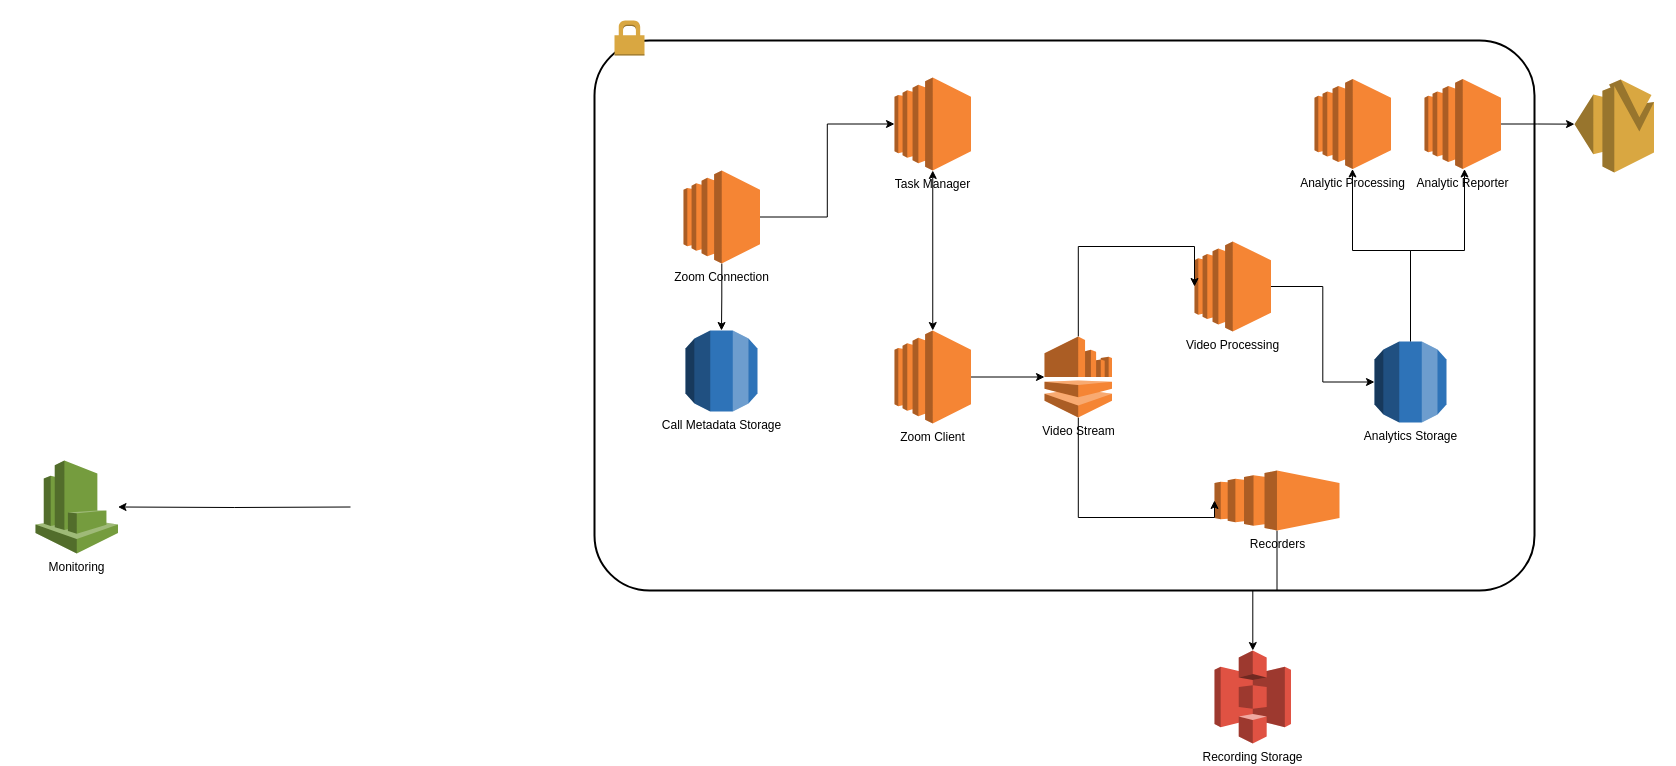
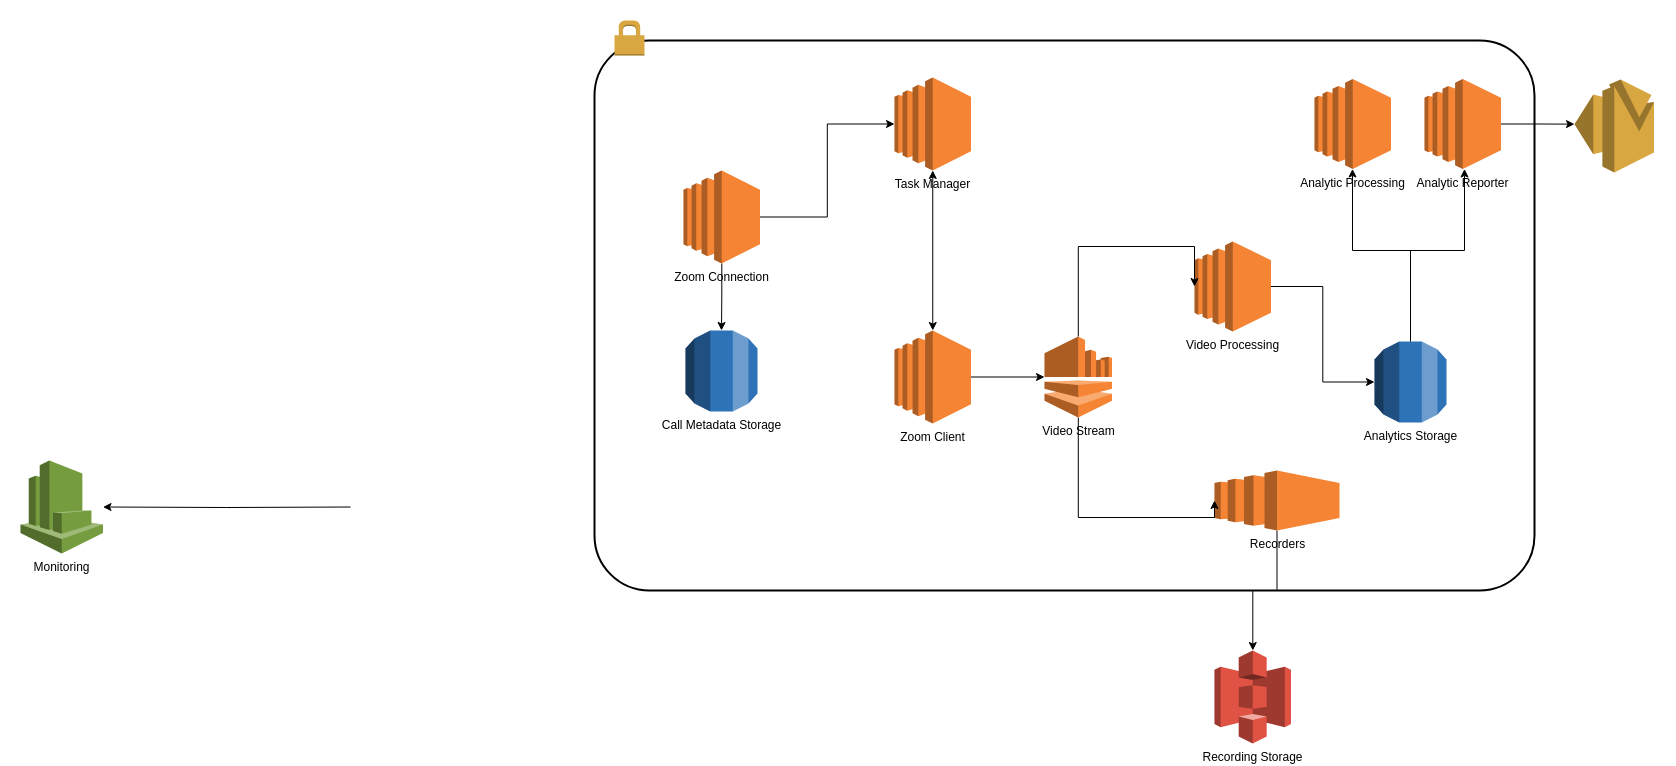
  <mxCell id="0" />
  <mxCell id="1" parent="0" />
  <mxCell id="2" value="" style="rounded=1;arcSize=10;dashed=0;fillColor=none;gradientColor=none;strokeWidth=2;" vertex="1" parent="1"><mxGeometry x="594" y="40" width="940" height="550" as="geometry" /></mxCell>
  <mxCell id="3" style="edgeStyle=orthogonalEdgeStyle;rounded=0;orthogonalLoop=1;jettySize=auto;html=1;exitX=1;exitY=0.5;exitDx=0;exitDy=0;exitPerimeter=0;entryX=0;entryY=0.5;entryDx=0;entryDy=0;entryPerimeter=0;" edge="1" parent="1" source="5" target="7"><mxGeometry relative="1" as="geometry" /></mxCell>
  <mxCell id="4" style="edgeStyle=orthogonalEdgeStyle;rounded=0;orthogonalLoop=1;jettySize=auto;html=1;entryX=0.5;entryY=0;entryDx=0;entryDy=0;entryPerimeter=0;" edge="1" parent="1" source="5" target="6"><mxGeometry relative="1" as="geometry" /></mxCell>
  <mxCell id="5" value="Zoom Connection" style="outlineConnect=0;dashed=0;verticalLabelPosition=bottom;verticalAlign=top;align=center;html=1;shape=mxgraph.aws3.ec2;fillColor=#F58534;gradientColor=none;" vertex="1" parent="1"><mxGeometry x="683" y="170" width="76.5" height="93" as="geometry" /></mxCell>
  <mxCell id="6" value="Call Metadata Storage" style="outlineConnect=0;dashed=0;verticalLabelPosition=bottom;verticalAlign=top;align=center;html=1;shape=mxgraph.aws3.rds;fillColor=#2E73B8;gradientColor=none;" vertex="1" parent="1"><mxGeometry x="685" y="330" width="72" height="81" as="geometry" /></mxCell>
  <mxCell id="7" value="Task Manager" style="outlineConnect=0;dashed=0;verticalLabelPosition=bottom;verticalAlign=top;align=center;html=1;shape=mxgraph.aws3.ec2;fillColor=#F58534;gradientColor=none;" vertex="1" parent="1"><mxGeometry x="894" y="77" width="76.5" height="93" as="geometry" /></mxCell>
  <mxCell id="8" style="edgeStyle=orthogonalEdgeStyle;rounded=0;orthogonalLoop=1;jettySize=auto;html=1;exitX=1;exitY=0.5;exitDx=0;exitDy=0;exitPerimeter=0;entryX=0;entryY=0.5;entryDx=0;entryDy=0;entryPerimeter=0;" edge="1" parent="1" source="9" target="17"><mxGeometry relative="1" as="geometry" /></mxCell>
  <mxCell id="9" value="Zoom Client" style="outlineConnect=0;dashed=0;verticalLabelPosition=bottom;verticalAlign=top;align=center;html=1;shape=mxgraph.aws3.ec2;fillColor=#F58534;gradientColor=none;" vertex="1" parent="1"><mxGeometry x="894" y="330" width="76.5" height="93" as="geometry" /></mxCell>
  <mxCell id="10" value="" style="endArrow=classic;startArrow=classic;html=1;exitX=0.5;exitY=0;exitDx=0;exitDy=0;exitPerimeter=0;" edge="1" parent="1" source="9" target="7"><mxGeometry width="50" height="50" relative="1" as="geometry"><mxPoint x="914" y="320" as="sourcePoint" /><mxPoint x="964" y="270" as="targetPoint" /></mxGeometry></mxCell>
  <mxCell id="11" style="edgeStyle=orthogonalEdgeStyle;rounded=0;orthogonalLoop=1;jettySize=auto;html=1;entryX=0;entryY=0.5;entryDx=0;entryDy=0;entryPerimeter=0;" edge="1" parent="1" source="12" target="23"><mxGeometry relative="1" as="geometry" /></mxCell>
  <mxCell id="12" value="Video Processing" style="outlineConnect=0;dashed=0;verticalLabelPosition=bottom;verticalAlign=top;align=center;html=1;shape=mxgraph.aws3.ec2;fillColor=#F58534;gradientColor=none;" vertex="1" parent="1"><mxGeometry x="1194" y="241" width="76.5" height="90" as="geometry" /></mxCell>
  <mxCell id="13" style="edgeStyle=orthogonalEdgeStyle;rounded=0;orthogonalLoop=1;jettySize=auto;html=1;" edge="1" parent="1" source="14" target="18"><mxGeometry relative="1" as="geometry" /></mxCell>
  <mxCell id="14" value="Recorders" style="outlineConnect=0;dashed=0;verticalLabelPosition=bottom;verticalAlign=top;align=center;html=1;shape=mxgraph.aws3.ec2;fillColor=#F58534;gradientColor=none;" vertex="1" parent="1"><mxGeometry x="1214" y="470" width="125" height="60" as="geometry" /></mxCell>
  <mxCell id="15" style="edgeStyle=orthogonalEdgeStyle;rounded=0;orthogonalLoop=1;jettySize=auto;html=1;entryX=0;entryY=0.5;entryDx=0;entryDy=0;entryPerimeter=0;" edge="1" parent="1" source="17" target="12"><mxGeometry relative="1" as="geometry"><Array as="points"><mxPoint x="1078" y="246" /></Array></mxGeometry></mxCell>
  <mxCell id="16" style="edgeStyle=orthogonalEdgeStyle;rounded=0;orthogonalLoop=1;jettySize=auto;html=1;entryX=0;entryY=0.5;entryDx=0;entryDy=0;entryPerimeter=0;" edge="1" parent="1" source="17" target="14"><mxGeometry relative="1" as="geometry"><Array as="points"><mxPoint x="1078" y="517" /></Array></mxGeometry></mxCell>
  <mxCell id="17" value="Video Stream" style="outlineConnect=0;dashed=0;verticalLabelPosition=bottom;verticalAlign=top;align=center;html=1;shape=mxgraph.aws3.kinesis;fillColor=#F58534;gradientColor=none;" vertex="1" parent="1"><mxGeometry x="1044" y="336" width="67.5" height="81" as="geometry" /></mxCell>
  <mxCell id="18" value="Recording Storage" style="outlineConnect=0;dashed=0;verticalLabelPosition=bottom;verticalAlign=top;align=center;html=1;shape=mxgraph.aws3.s3;fillColor=#E05243;gradientColor=none;" vertex="1" parent="1"><mxGeometry x="1214" y="650" width="76.5" height="93" as="geometry" /></mxCell>
  <mxCell id="19" style="edgeStyle=orthogonalEdgeStyle;rounded=0;orthogonalLoop=1;jettySize=auto;html=1;" edge="1" parent="1" target="20"><mxGeometry relative="1" as="geometry"><mxPoint x="350" y="506.5" as="sourcePoint" /></mxGeometry></mxCell>
- <mxCell id="20" value="Monitoring" style="outlineConnect=0;dashed=0;verticalLabelPosition=bottom;verticalAlign=top;align=center;html=1;shape=mxgraph.aws3.cloudwatch;fillColor=#759C3E;gradientColor=none;" vertex="1" parent="1"><mxGeometry x="35" y="460" width="82.5" height="93" as="geometry" /></mxCell>
+ <mxCell id="20" value="Monitoring" style="outlineConnect=0;dashed=0;verticalLabelPosition=bottom;verticalAlign=top;align=center;html=1;shape=mxgraph.aws3.cloudwatch;fillColor=#759C3E;gradientColor=none;" vertex="1" parent="1"><mxGeometry x="20" y="460" width="82.5" height="93" as="geometry" /></mxCell>
  <mxCell id="21" style="edgeStyle=orthogonalEdgeStyle;rounded=0;orthogonalLoop=1;jettySize=auto;html=1;" edge="1" parent="1" source="23" target="24"><mxGeometry relative="1" as="geometry"><Array as="points"><mxPoint x="1410" y="250" /><mxPoint x="1352" y="250" /></Array></mxGeometry></mxCell>
  <mxCell id="22" style="edgeStyle=orthogonalEdgeStyle;rounded=0;orthogonalLoop=1;jettySize=auto;html=1;" edge="1" parent="1" source="23" target="26"><mxGeometry relative="1" as="geometry"><Array as="points"><mxPoint x="1410" y="250" /><mxPoint x="1464" y="250" /></Array></mxGeometry></mxCell>
  <mxCell id="23" value="Analytics Storage" style="outlineConnect=0;dashed=0;verticalLabelPosition=bottom;verticalAlign=top;align=center;html=1;shape=mxgraph.aws3.rds;fillColor=#2E73B8;gradientColor=none;" vertex="1" parent="1"><mxGeometry x="1374" y="341" width="72" height="81" as="geometry" /></mxCell>
  <mxCell id="24" value="Analytic Processing" style="outlineConnect=0;dashed=0;verticalLabelPosition=bottom;verticalAlign=top;align=center;html=1;shape=mxgraph.aws3.ec2;fillColor=#F58534;gradientColor=none;" vertex="1" parent="1"><mxGeometry x="1314" y="78.5" width="76.5" height="90" as="geometry" /></mxCell>
  <mxCell id="25" style="edgeStyle=orthogonalEdgeStyle;rounded=0;orthogonalLoop=1;jettySize=auto;html=1;entryX=0;entryY=0.48;entryDx=0;entryDy=0;entryPerimeter=0;" edge="1" parent="1" source="26" target="27"><mxGeometry relative="1" as="geometry" /></mxCell>
  <mxCell id="26" value="Analytic Reporter" style="outlineConnect=0;dashed=0;verticalLabelPosition=bottom;verticalAlign=top;align=center;html=1;shape=mxgraph.aws3.ec2;fillColor=#F58534;gradientColor=none;" vertex="1" parent="1"><mxGeometry x="1424" y="78.5" width="76.5" height="90" as="geometry" /></mxCell>
  <mxCell id="27" value="" style="outlineConnect=0;dashed=0;verticalLabelPosition=bottom;verticalAlign=top;align=center;html=1;shape=mxgraph.aws3.ses;fillColor=#D9A741;gradientColor=none;" vertex="1" parent="1"><mxGeometry x="1574" y="79" width="79.5" height="93" as="geometry" /></mxCell>
  <mxCell id="28" value="" style="dashed=0;html=1;shape=mxgraph.aws3.permissions;fillColor=#D9A741;gradientColor=none;dashed=0;" vertex="1" parent="1"><mxGeometry x="614" y="20" width="30" height="35" as="geometry" /></mxCell>
